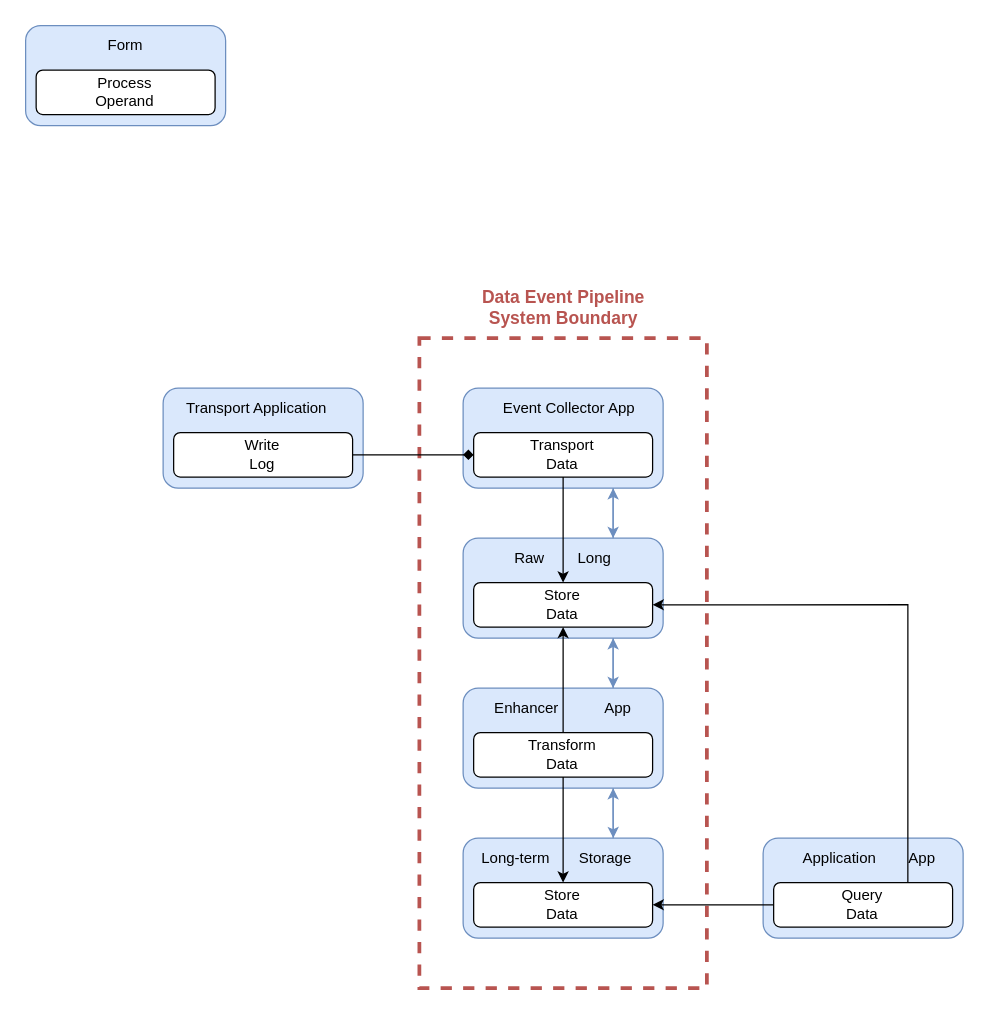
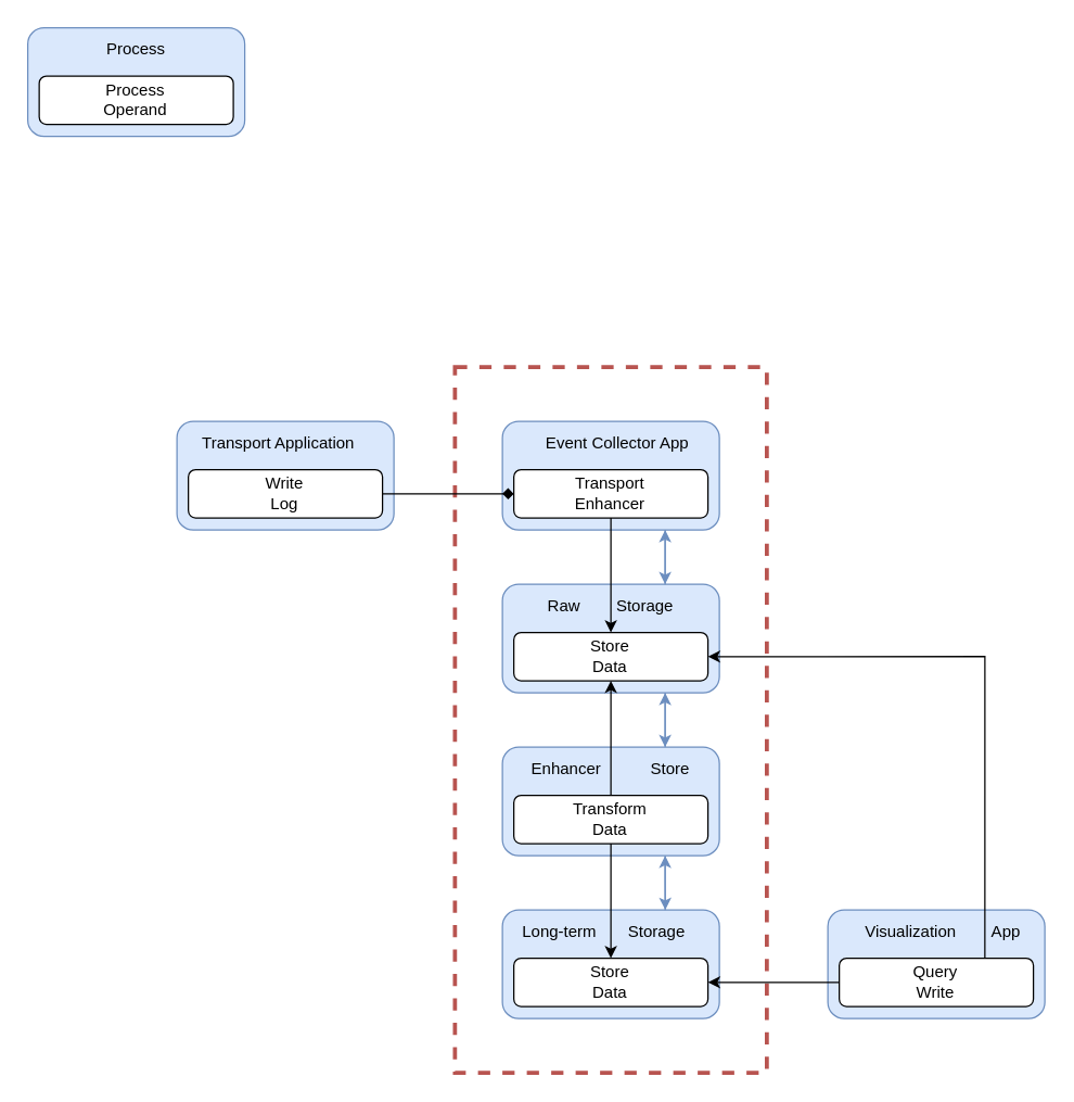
  <mxCell id="0" />
  <mxCell id="1" parent="0" />
  <mxCell id="2" value="" style="rounded=0;whiteSpace=wrap;html=1;fillColor=none;strokeColor=#B85450;dashed=1;strokeWidth=3;" parent="1" vertex="1"><mxGeometry x="335" y="270" width="230" height="520" as="geometry" /></mxCell>
  <mxCell id="3" value="" style="group" parent="1" vertex="1" connectable="0"><mxGeometry x="20" y="20" width="160" height="80" as="geometry" /></mxCell>
  <mxCell id="4" value="" style="rounded=1;whiteSpace=wrap;html=1;fillColor=#dae8fc;strokeColor=#6c8ebf;" parent="3" vertex="1"><mxGeometry width="160" height="80" as="geometry" /></mxCell>
  <mxCell id="5" value="" style="rounded=1;whiteSpace=wrap;html=1;" parent="3" vertex="1"><mxGeometry x="8.421" y="35.556" width="143.158" height="35.556" as="geometry" /></mxCell>
- <mxCell id="6" value="Form" style="text;html=1;strokeColor=none;fillColor=none;align=center;verticalAlign=middle;whiteSpace=wrap;rounded=0;" parent="3" vertex="1"><mxGeometry y="2.667" width="160" height="26.667" as="geometry" /></mxCell>
+ <mxCell id="6" value="Process" style="text;html=1;strokeColor=none;fillColor=none;align=center;verticalAlign=middle;whiteSpace=wrap;rounded=0;" parent="3" vertex="1"><mxGeometry y="2.667" width="160" height="26.667" as="geometry" /></mxCell>
  <mxCell id="7" value="Process&lt;br&gt;Operand" style="text;html=1;strokeColor=none;fillColor=none;align=center;verticalAlign=middle;whiteSpace=wrap;rounded=0;" parent="3" vertex="1"><mxGeometry x="8.421" y="35.556" width="143.158" height="35.556" as="geometry" /></mxCell>
  <mxCell id="8" value="" style="group" parent="1" vertex="1" connectable="0"><mxGeometry x="130" y="310" width="160" height="80" as="geometry" /></mxCell>
  <mxCell id="9" value="" style="rounded=1;whiteSpace=wrap;html=1;fillColor=#dae8fc;strokeColor=#6c8ebf;" parent="8" vertex="1"><mxGeometry width="160" height="80" as="geometry" /></mxCell>
  <mxCell id="10" value="" style="rounded=1;whiteSpace=wrap;html=1;" parent="8" vertex="1"><mxGeometry x="8.421" y="35.556" width="143.158" height="35.556" as="geometry" /></mxCell>
  <mxCell id="11" value="Transport Application" style="text;html=1;strokeColor=none;fillColor=none;align=center;verticalAlign=middle;whiteSpace=wrap;rounded=0;" parent="8" vertex="1"><mxGeometry y="2.67" width="150" height="26.67" as="geometry" /></mxCell>
  <mxCell id="12" value="Write&lt;br&gt;Log" style="text;html=1;strokeColor=none;fillColor=none;align=center;verticalAlign=middle;whiteSpace=wrap;rounded=0;" parent="8" vertex="1"><mxGeometry x="8.421" y="35.556" width="143.158" height="35.556" as="geometry" /></mxCell>
  <mxCell id="13" value="" style="group" parent="1" vertex="1" connectable="0"><mxGeometry x="370" y="310" width="160" height="80" as="geometry" /></mxCell>
  <mxCell id="14" value="" style="rounded=1;whiteSpace=wrap;html=1;fillColor=#dae8fc;strokeColor=#6c8ebf;" parent="13" vertex="1"><mxGeometry width="160" height="80" as="geometry" /></mxCell>
  <mxCell id="15" value="" style="rounded=1;whiteSpace=wrap;html=1;" parent="13" vertex="1"><mxGeometry x="8.421" y="35.556" width="143.158" height="35.556" as="geometry" /></mxCell>
  <mxCell id="16" value="Event Collector App" style="text;html=1;strokeColor=none;fillColor=none;align=center;verticalAlign=middle;whiteSpace=wrap;rounded=0;" parent="13" vertex="1"><mxGeometry x="10" y="2.67" width="150" height="26.67" as="geometry" /></mxCell>
- <mxCell id="17" value="Transport&lt;br&gt;Data" style="text;html=1;strokeColor=none;fillColor=none;align=center;verticalAlign=middle;whiteSpace=wrap;rounded=0;" parent="13" vertex="1"><mxGeometry x="8.421" y="35.556" width="143.158" height="35.556" as="geometry" /></mxCell>
+ <mxCell id="17" value="Transport&lt;br&gt;Enhancer" style="text;html=1;strokeColor=none;fillColor=none;align=center;verticalAlign=middle;whiteSpace=wrap;rounded=0;" parent="13" vertex="1"><mxGeometry x="8.421" y="35.556" width="143.158" height="35.556" as="geometry" /></mxCell>
  <mxCell id="18" value="" style="group" parent="1" vertex="1" connectable="0"><mxGeometry x="370" y="430" width="160" height="80" as="geometry" /></mxCell>
  <mxCell id="19" value="" style="rounded=1;whiteSpace=wrap;html=1;fillColor=#dae8fc;strokeColor=#6c8ebf;" parent="18" vertex="1"><mxGeometry width="160" height="80" as="geometry" /></mxCell>
  <mxCell id="20" value="" style="rounded=1;whiteSpace=wrap;html=1;" parent="18" vertex="1"><mxGeometry x="8.421" y="35.556" width="143.158" height="35.556" as="geometry" /></mxCell>
- <mxCell id="21" value="Raw&amp;nbsp; &amp;nbsp; &amp;nbsp; &amp;nbsp; Long" style="text;html=1;strokeColor=none;fillColor=none;align=center;verticalAlign=middle;whiteSpace=wrap;rounded=0;" parent="18" vertex="1"><mxGeometry y="2.667" width="160" height="26.667" as="geometry" /></mxCell>
+ <mxCell id="21" value="Raw&amp;nbsp; &amp;nbsp; &amp;nbsp; &amp;nbsp; Storage" style="text;html=1;strokeColor=none;fillColor=none;align=center;verticalAlign=middle;whiteSpace=wrap;rounded=0;" parent="18" vertex="1"><mxGeometry y="2.667" width="160" height="26.667" as="geometry" /></mxCell>
  <mxCell id="22" value="Store&lt;br&gt;Data" style="text;html=1;strokeColor=none;fillColor=none;align=center;verticalAlign=middle;whiteSpace=wrap;rounded=0;" parent="18" vertex="1"><mxGeometry x="8.421" y="35.556" width="143.158" height="35.556" as="geometry" /></mxCell>
  <mxCell id="23" value="" style="group" parent="1" vertex="1" connectable="0"><mxGeometry x="370" y="670" width="160" height="80" as="geometry" /></mxCell>
  <mxCell id="24" value="" style="rounded=1;whiteSpace=wrap;html=1;fillColor=#dae8fc;strokeColor=#6c8ebf;" parent="23" vertex="1"><mxGeometry width="160" height="80" as="geometry" /></mxCell>
  <mxCell id="25" value="" style="rounded=1;whiteSpace=wrap;html=1;" parent="23" vertex="1"><mxGeometry x="8.421" y="35.556" width="143.158" height="35.556" as="geometry" /></mxCell>
  <mxCell id="26" value="Long-term&amp;nbsp; &amp;nbsp; &amp;nbsp; &amp;nbsp;Storage" style="text;html=1;strokeColor=none;fillColor=none;align=center;verticalAlign=middle;whiteSpace=wrap;rounded=0;" parent="23" vertex="1"><mxGeometry y="2.67" width="150" height="26.67" as="geometry" /></mxCell>
  <mxCell id="27" value="Store&lt;br&gt;Data" style="text;html=1;strokeColor=none;fillColor=none;align=center;verticalAlign=middle;whiteSpace=wrap;rounded=0;" parent="23" vertex="1"><mxGeometry x="8.421" y="35.556" width="143.158" height="35.556" as="geometry" /></mxCell>
  <mxCell id="28" value="" style="group" parent="1" vertex="1" connectable="0"><mxGeometry x="610" y="670" width="160" height="80" as="geometry" /></mxCell>
  <mxCell id="29" value="" style="rounded=1;whiteSpace=wrap;html=1;fillColor=#dae8fc;strokeColor=#6c8ebf;" parent="28" vertex="1"><mxGeometry width="160" height="80" as="geometry" /></mxCell>
  <mxCell id="30" value="" style="rounded=1;whiteSpace=wrap;html=1;" parent="28" vertex="1"><mxGeometry x="8.421" y="35.556" width="143.158" height="35.556" as="geometry" /></mxCell>
- <mxCell id="31" value="Application&amp;nbsp; &amp;nbsp; &amp;nbsp; &amp;nbsp; App" style="text;html=1;strokeColor=none;fillColor=none;align=center;verticalAlign=middle;whiteSpace=wrap;rounded=0;" parent="28" vertex="1"><mxGeometry x="10" y="2.67" width="150" height="26.67" as="geometry" /></mxCell>
- <mxCell id="32" value="Query&lt;br&gt;Data" style="text;html=1;strokeColor=none;fillColor=none;align=center;verticalAlign=middle;whiteSpace=wrap;rounded=0;" parent="28" vertex="1"><mxGeometry x="8.421" y="35.556" width="143.158" height="35.556" as="geometry" /></mxCell>
- <mxCell id="33" value="Data Event Pipeline&lt;br style=&quot;font-size: 14px;&quot;&gt;System Boundary" style="text;html=1;strokeColor=none;fillColor=none;align=center;verticalAlign=middle;whiteSpace=wrap;rounded=0;dashed=1;fontSize=14;fontStyle=1;fontColor=#B85450;" parent="1" vertex="1"><mxGeometry x="377.5" y="230" width="145" height="30" as="geometry" /></mxCell>
+ <mxCell id="31" value="Visualization&amp;nbsp; &amp;nbsp; &amp;nbsp; &amp;nbsp; App" style="text;html=1;strokeColor=none;fillColor=none;align=center;verticalAlign=middle;whiteSpace=wrap;rounded=0;" parent="28" vertex="1"><mxGeometry x="10" y="2.67" width="150" height="26.67" as="geometry" /></mxCell>
+ <mxCell id="32" value="Query&lt;br&gt;Write" style="text;html=1;strokeColor=none;fillColor=none;align=center;verticalAlign=middle;whiteSpace=wrap;rounded=0;" parent="28" vertex="1"><mxGeometry x="8.421" y="35.556" width="143.158" height="35.556" as="geometry" /></mxCell>
  <mxCell id="34" style="edgeStyle=orthogonalEdgeStyle;rounded=0;orthogonalLoop=1;jettySize=auto;html=1;exitX=0.75;exitY=0;exitDx=0;exitDy=0;entryX=0.75;entryY=1;entryDx=0;entryDy=0;fontSize=14;fontColor=#B85450;endArrow=classic;endFill=1;strokeWidth=1;fillColor=#dae8fc;strokeColor=#6c8ebf;" parent="1" source="36" target="19" edge="1"><mxGeometry relative="1" as="geometry" /></mxCell>
  <mxCell id="35" style="edgeStyle=orthogonalEdgeStyle;rounded=0;orthogonalLoop=1;jettySize=auto;html=1;exitX=0.75;exitY=1;exitDx=0;exitDy=0;fontSize=14;fontColor=#B85450;endArrow=classic;endFill=1;strokeWidth=1;fillColor=#dae8fc;strokeColor=#6c8ebf;" parent="1" source="36" edge="1"><mxGeometry relative="1" as="geometry"><mxPoint x="490.143" y="670" as="targetPoint" /></mxGeometry></mxCell>
  <mxCell id="36" value="" style="rounded=1;whiteSpace=wrap;html=1;fillColor=#dae8fc;strokeColor=#6c8ebf;" parent="1" vertex="1"><mxGeometry x="370" y="550" width="160" height="80" as="geometry" /></mxCell>
  <mxCell id="37" value="" style="rounded=1;whiteSpace=wrap;html=1;" parent="1" vertex="1"><mxGeometry x="378.421" y="585.556" width="143.158" height="35.556" as="geometry" /></mxCell>
- <mxCell id="38" value="Enhancer&amp;nbsp; &amp;nbsp; &amp;nbsp; &amp;nbsp; &amp;nbsp; &amp;nbsp;App" style="text;html=1;strokeColor=none;fillColor=none;align=center;verticalAlign=middle;whiteSpace=wrap;rounded=0;" parent="1" vertex="1"><mxGeometry x="370" y="552.667" width="160" height="26.667" as="geometry" /></mxCell>
+ <mxCell id="38" value="Enhancer&amp;nbsp; &amp;nbsp; &amp;nbsp; &amp;nbsp; &amp;nbsp; &amp;nbsp;Store" style="text;html=1;strokeColor=none;fillColor=none;align=center;verticalAlign=middle;whiteSpace=wrap;rounded=0;" parent="1" vertex="1"><mxGeometry x="370" y="552.667" width="160" height="26.667" as="geometry" /></mxCell>
  <mxCell id="39" style="edgeStyle=orthogonalEdgeStyle;rounded=0;orthogonalLoop=1;jettySize=auto;html=1;exitX=0.5;exitY=0;exitDx=0;exitDy=0;entryX=0.5;entryY=1;entryDx=0;entryDy=0;fontSize=14;fontColor=#B85450;endArrow=classic;endFill=1;strokeWidth=1;" parent="1" source="41" target="22" edge="1"><mxGeometry relative="1" as="geometry" /></mxCell>
  <mxCell id="40" style="edgeStyle=orthogonalEdgeStyle;rounded=0;orthogonalLoop=1;jettySize=auto;html=1;exitX=0.5;exitY=1;exitDx=0;exitDy=0;fontSize=14;fontColor=#B85450;endArrow=classic;endFill=1;strokeWidth=1;" parent="1" source="41" target="27" edge="1"><mxGeometry relative="1" as="geometry" /></mxCell>
  <mxCell id="41" value="Transform&lt;br&gt;Data" style="text;html=1;strokeColor=none;fillColor=none;align=center;verticalAlign=middle;whiteSpace=wrap;rounded=0;" parent="1" vertex="1"><mxGeometry x="378.421" y="585.556" width="143.158" height="35.556" as="geometry" /></mxCell>
  <mxCell id="42" style="edgeStyle=orthogonalEdgeStyle;rounded=0;orthogonalLoop=1;jettySize=auto;html=1;exitX=0.75;exitY=1;exitDx=0;exitDy=0;entryX=0.75;entryY=0;entryDx=0;entryDy=0;fontSize=14;fontColor=#B85450;endArrow=classic;endFill=1;strokeWidth=1;fillColor=#dae8fc;strokeColor=#6c8ebf;" parent="1" source="14" target="19" edge="1"><mxGeometry relative="1" as="geometry" /></mxCell>
  <mxCell id="43" style="edgeStyle=orthogonalEdgeStyle;rounded=0;orthogonalLoop=1;jettySize=auto;html=1;exitX=0.75;exitY=1;exitDx=0;exitDy=0;entryX=0.75;entryY=0;entryDx=0;entryDy=0;fontSize=14;fontColor=#B85450;endArrow=classic;endFill=1;strokeWidth=1;fillColor=#dae8fc;strokeColor=#6c8ebf;" parent="1" source="19" target="36" edge="1"><mxGeometry relative="1" as="geometry" /></mxCell>
  <mxCell id="44" style="edgeStyle=orthogonalEdgeStyle;rounded=0;orthogonalLoop=1;jettySize=auto;html=1;exitX=0.5;exitY=1;exitDx=0;exitDy=0;fontSize=14;fontColor=#B85450;endArrow=classic;endFill=1;strokeWidth=1;" parent="1" source="17" target="22" edge="1"><mxGeometry relative="1" as="geometry" /></mxCell>
  <mxCell id="45" style="edgeStyle=orthogonalEdgeStyle;rounded=0;orthogonalLoop=1;jettySize=auto;html=1;exitX=0;exitY=0.5;exitDx=0;exitDy=0;entryX=1;entryY=0.5;entryDx=0;entryDy=0;fontSize=14;fontColor=#B85450;endArrow=classic;endFill=1;strokeWidth=1;" parent="1" source="32" target="27" edge="1"><mxGeometry relative="1" as="geometry" /></mxCell>
  <mxCell id="46" style="edgeStyle=orthogonalEdgeStyle;rounded=0;orthogonalLoop=1;jettySize=auto;html=1;exitX=0.75;exitY=0;exitDx=0;exitDy=0;fillColor=#dae8fc;strokeColor=#6c8ebf;" edge="1" parent="1" source="24"><mxGeometry relative="1" as="geometry"><mxPoint x="490" y="630" as="targetPoint" /></mxGeometry></mxCell>
  <mxCell id="47" style="edgeStyle=orthogonalEdgeStyle;rounded=0;orthogonalLoop=1;jettySize=auto;html=1;exitX=0.75;exitY=0;exitDx=0;exitDy=0;entryX=1;entryY=0.5;entryDx=0;entryDy=0;" edge="1" parent="1" source="32" target="22"><mxGeometry relative="1" as="geometry" /></mxCell>
  <mxCell id="48" style="edgeStyle=orthogonalEdgeStyle;rounded=0;orthogonalLoop=1;jettySize=auto;html=1;exitX=0.75;exitY=0;exitDx=0;exitDy=0;entryX=0.75;entryY=1;entryDx=0;entryDy=0;fillColor=#dae8fc;strokeColor=#6c8ebf;" edge="1" parent="1" source="19" target="14"><mxGeometry relative="1" as="geometry" /></mxCell>
  <mxCell id="49" style="edgeStyle=orthogonalEdgeStyle;rounded=0;orthogonalLoop=1;jettySize=auto;html=1;exitX=1;exitY=0.5;exitDx=0;exitDy=0;endArrow=diamond;" edge="1" parent="1" source="12" target="17"><mxGeometry relative="1" as="geometry" /></mxCell>
